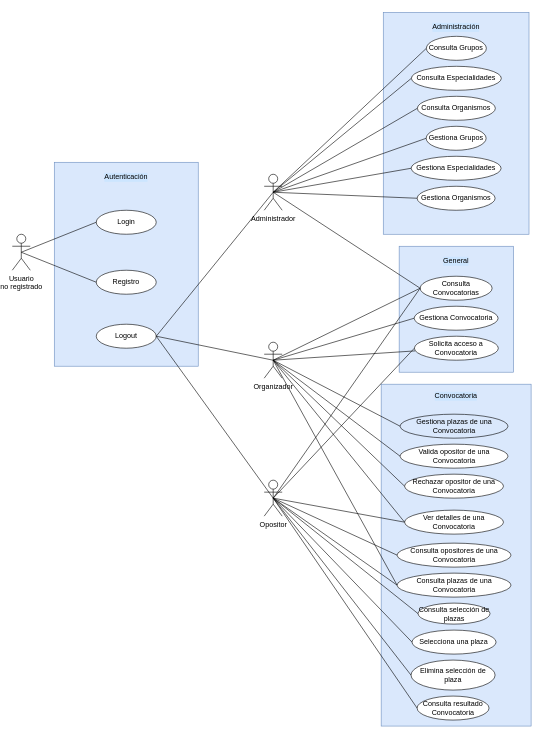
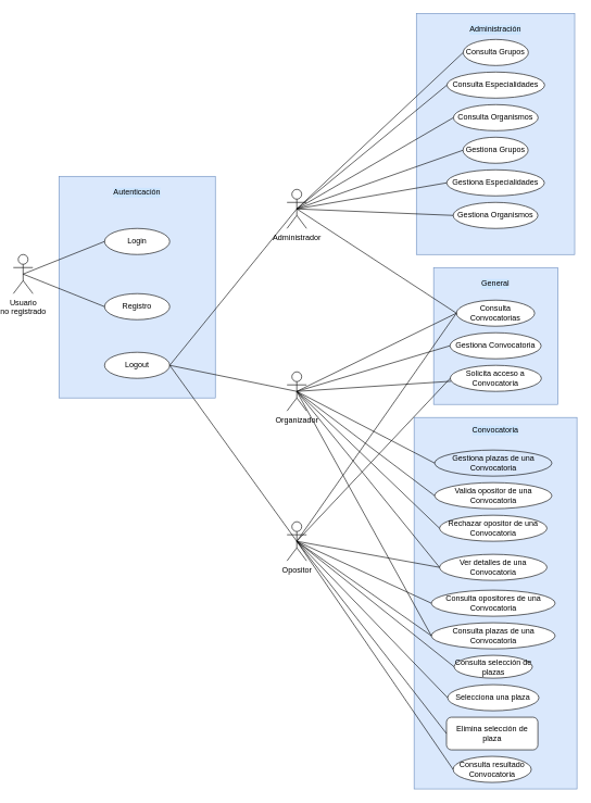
  <mxCell id="0" />
  <mxCell id="1" parent="0" />
  <mxCell id="2" value="" style="rounded=0;whiteSpace=wrap;html=1;fillColor=#dae8fc;strokeColor=#6c8ebf;" parent="1" vertex="1"><mxGeometry x="635" y="640" width="250" height="570" as="geometry" /></mxCell>
  <mxCell id="3" value="" style="rounded=0;whiteSpace=wrap;html=1;fillColor=#dae8fc;strokeColor=#6c8ebf;" parent="1" vertex="1"><mxGeometry x="665" y="410" width="190.75" height="210" as="geometry" /></mxCell>
  <mxCell id="4" value="" style="rounded=0;whiteSpace=wrap;html=1;fillColor=#dae8fc;strokeColor=#6c8ebf;" parent="1" vertex="1"><mxGeometry x="638.5" y="20" width="243" height="370" as="geometry" /></mxCell>
  <mxCell id="5" value="" style="rounded=0;whiteSpace=wrap;html=1;fillColor=#dae8fc;strokeColor=#6c8ebf;" parent="1" vertex="1"><mxGeometry x="90" y="270" width="240" height="340" as="geometry" /></mxCell>
  <mxCell id="6" value="Organizador" style="shape=umlActor;verticalLabelPosition=bottom;verticalAlign=top;html=1;outlineConnect=0;" parent="1" vertex="1"><mxGeometry x="440" y="570" width="30" height="60" as="geometry" /></mxCell>
  <mxCell id="7" value="Administrador" style="shape=umlActor;verticalLabelPosition=bottom;verticalAlign=top;html=1;outlineConnect=0;" parent="1" vertex="1"><mxGeometry x="440" y="290" width="30" height="60" as="geometry" /></mxCell>
  <mxCell id="8" value="Opositor" style="shape=umlActor;verticalLabelPosition=bottom;verticalAlign=top;html=1;outlineConnect=0;" parent="1" vertex="1"><mxGeometry x="440" y="800" width="30" height="60" as="geometry" /></mxCell>
  <mxCell id="9" value="Gestiona Grupos" style="ellipse;whiteSpace=wrap;html=1;" parent="1" vertex="1"><mxGeometry x="710" y="210" width="100" height="40" as="geometry" /></mxCell>
  <mxCell id="10" value="Login" style="ellipse;whiteSpace=wrap;html=1;" parent="1" vertex="1"><mxGeometry x="160" y="350" width="100" height="40" as="geometry" /></mxCell>
  <mxCell id="11" value="Gestiona Especialidades" style="ellipse;whiteSpace=wrap;html=1;" parent="1" vertex="1"><mxGeometry x="685" y="260" width="150" height="40" as="geometry" /></mxCell>
  <mxCell id="12" value="Gestiona Organismos" style="ellipse;whiteSpace=wrap;html=1;" parent="1" vertex="1"><mxGeometry x="695" y="310" width="130" height="40" as="geometry" /></mxCell>
  <mxCell id="13" value="" style="endArrow=none;html=1;rounded=0;entryX=0;entryY=0.5;entryDx=0;entryDy=0;exitX=0.5;exitY=0.5;exitDx=0;exitDy=0;exitPerimeter=0;" parent="1" source="7" target="9" edge="1"><mxGeometry width="50" height="50" relative="1" as="geometry"><mxPoint x="670" y="520" as="sourcePoint" /><mxPoint x="720" y="470" as="targetPoint" /></mxGeometry></mxCell>
  <mxCell id="14" value="Gestiona Convocatoria" style="ellipse;whiteSpace=wrap;html=1;" parent="1" vertex="1"><mxGeometry x="690" y="510" width="140" height="40" as="geometry" /></mxCell>
  <mxCell id="15" value="Consulta selección de plazas" style="ellipse;whiteSpace=wrap;html=1;" parent="1" vertex="1"><mxGeometry x="696.5" y="1005" width="120" height="35" as="geometry" /></mxCell>
  <mxCell id="16" value="Consulta opositores de una Convocatoria" style="ellipse;whiteSpace=wrap;html=1;" parent="1" vertex="1"><mxGeometry x="661.5" y="905" width="190" height="40" as="geometry" /></mxCell>
  <mxCell id="17" value="Consulta resultado Convocatoria" style="ellipse;whiteSpace=wrap;html=1;" parent="1" vertex="1"><mxGeometry x="694.88" y="1160" width="120" height="40" as="geometry" /></mxCell>
  <mxCell id="18" value="Gestiona plazas de una Convocatoria" style="ellipse;whiteSpace=wrap;html=1;fillColor=#dae8fc;" parent="1" vertex="1"><mxGeometry x="666.5" y="690" width="180" height="40" as="geometry" /></mxCell>
  <mxCell id="19" value="Valida opositor de una Convocatoria" style="ellipse;whiteSpace=wrap;html=1;" parent="1" vertex="1"><mxGeometry x="666.5" y="740" width="180" height="40" as="geometry" /></mxCell>
  <mxCell id="20" value="Consulta plazas de una Convocatoria" style="ellipse;whiteSpace=wrap;html=1;" parent="1" vertex="1"><mxGeometry x="661.5" y="955" width="190" height="40" as="geometry" /></mxCell>
  <mxCell id="21" value="" style="endArrow=none;html=1;rounded=0;entryX=0;entryY=0.5;entryDx=0;entryDy=0;exitX=0.5;exitY=0.5;exitDx=0;exitDy=0;exitPerimeter=0;" parent="1" source="7" target="11" edge="1"><mxGeometry width="50" height="50" relative="1" as="geometry"><mxPoint x="480" y="327.647" as="sourcePoint" /><mxPoint x="720" y="290" as="targetPoint" /></mxGeometry></mxCell>
  <mxCell id="22" value="" style="endArrow=none;html=1;rounded=0;entryX=0;entryY=0.5;entryDx=0;entryDy=0;exitX=0.5;exitY=0.5;exitDx=0;exitDy=0;exitPerimeter=0;" parent="1" source="7" target="12" edge="1"><mxGeometry width="50" height="50" relative="1" as="geometry"><mxPoint x="465" y="330" as="sourcePoint" /><mxPoint x="720" y="340" as="targetPoint" /></mxGeometry></mxCell>
  <mxCell id="23" value="Consulta Convocatorias" style="ellipse;whiteSpace=wrap;html=1;" parent="1" vertex="1"><mxGeometry x="700" y="460" width="120" height="40" as="geometry" /></mxCell>
  <mxCell id="24" value="Logout" style="ellipse;whiteSpace=wrap;html=1;" parent="1" vertex="1"><mxGeometry x="160" y="540" width="100" height="40" as="geometry" /></mxCell>
  <mxCell id="25" value="Registro" style="ellipse;whiteSpace=wrap;html=1;" parent="1" vertex="1"><mxGeometry x="160" y="450" width="100" height="40" as="geometry" /></mxCell>
  <mxCell id="26" value="Usuario &lt;br&gt;no registrado" style="shape=umlActor;verticalLabelPosition=bottom;verticalAlign=top;html=1;outlineConnect=0;" parent="1" vertex="1"><mxGeometry x="20" y="390" width="30" height="60" as="geometry" /></mxCell>
  <mxCell id="27" value="" style="endArrow=none;html=1;rounded=0;strokeColor=default;exitX=0.5;exitY=0.5;exitDx=0;exitDy=0;exitPerimeter=0;entryX=0;entryY=0.5;entryDx=0;entryDy=0;" parent="1" source="26" target="10" edge="1"><mxGeometry width="50" height="50" relative="1" as="geometry"><mxPoint x="400" y="430" as="sourcePoint" /><mxPoint x="450" y="380" as="targetPoint" /></mxGeometry></mxCell>
  <mxCell id="28" value="" style="endArrow=none;html=1;rounded=0;strokeColor=default;exitX=0.5;exitY=0.5;exitDx=0;exitDy=0;exitPerimeter=0;entryX=0;entryY=0.5;entryDx=0;entryDy=0;" parent="1" source="26" target="25" edge="1"><mxGeometry width="50" height="50" relative="1" as="geometry"><mxPoint x="400" y="430" as="sourcePoint" /><mxPoint x="450" y="380" as="targetPoint" /></mxGeometry></mxCell>
  <mxCell id="29" value="" style="endArrow=none;html=1;rounded=0;entryX=0;entryY=0.5;entryDx=0;entryDy=0;exitX=0.5;exitY=0.5;exitDx=0;exitDy=0;exitPerimeter=0;" parent="1" source="7" target="23" edge="1"><mxGeometry width="50" height="50" relative="1" as="geometry"><mxPoint x="465" y="330" as="sourcePoint" /><mxPoint x="705" y="390" as="targetPoint" /></mxGeometry></mxCell>
  <mxCell id="30" value="" style="endArrow=none;html=1;rounded=0;strokeColor=default;exitX=1;exitY=0.5;exitDx=0;exitDy=0;entryX=0.5;entryY=0.5;entryDx=0;entryDy=0;entryPerimeter=0;" parent="1" source="24" target="6" edge="1"><mxGeometry width="50" height="50" relative="1" as="geometry"><mxPoint x="380" y="660" as="sourcePoint" /><mxPoint x="430" y="610" as="targetPoint" /></mxGeometry></mxCell>
  <mxCell id="31" value="" style="endArrow=none;html=1;rounded=0;strokeColor=default;exitX=1;exitY=0.5;exitDx=0;exitDy=0;entryX=0.5;entryY=0.5;entryDx=0;entryDy=0;entryPerimeter=0;" parent="1" source="24" target="8" edge="1"><mxGeometry width="50" height="50" relative="1" as="geometry"><mxPoint x="380" y="860" as="sourcePoint" /><mxPoint x="430" y="810" as="targetPoint" /></mxGeometry></mxCell>
  <mxCell id="32" value="" style="endArrow=none;html=1;rounded=0;strokeColor=default;exitX=0;exitY=0.5;exitDx=0;exitDy=0;entryX=0.5;entryY=0.5;entryDx=0;entryDy=0;entryPerimeter=0;" parent="1" source="23" target="6" edge="1"><mxGeometry width="50" height="50" relative="1" as="geometry"><mxPoint x="380" y="590" as="sourcePoint" /><mxPoint x="430" y="540" as="targetPoint" /></mxGeometry></mxCell>
  <mxCell id="33" value="" style="endArrow=none;html=1;rounded=0;strokeColor=default;exitX=0;exitY=0.5;exitDx=0;exitDy=0;entryX=0.5;entryY=0.5;entryDx=0;entryDy=0;entryPerimeter=0;" parent="1" source="23" target="8" edge="1"><mxGeometry width="50" height="50" relative="1" as="geometry"><mxPoint x="380" y="660" as="sourcePoint" /><mxPoint x="430" y="610" as="targetPoint" /></mxGeometry></mxCell>
  <mxCell id="34" value="" style="endArrow=none;html=1;rounded=0;strokeColor=default;exitX=1;exitY=0.5;exitDx=0;exitDy=0;entryX=0.5;entryY=0.5;entryDx=0;entryDy=0;entryPerimeter=0;" parent="1" source="24" target="7" edge="1"><mxGeometry width="50" height="50" relative="1" as="geometry"><mxPoint x="380" y="660" as="sourcePoint" /><mxPoint x="420" y="400" as="targetPoint" /></mxGeometry></mxCell>
  <mxCell id="35" value="Ver detalles de una Convocatoria" style="ellipse;whiteSpace=wrap;html=1;" parent="1" vertex="1"><mxGeometry x="674" y="850" width="165" height="40" as="geometry" /></mxCell>
  <mxCell id="36" value="" style="endArrow=none;html=1;rounded=0;exitX=0.5;exitY=0.5;exitDx=0;exitDy=0;exitPerimeter=0;entryX=0;entryY=0.5;entryDx=0;entryDy=0;" parent="1" source="6" target="14" edge="1"><mxGeometry width="50" height="50" relative="1" as="geometry"><mxPoint x="520" y="640" as="sourcePoint" /><mxPoint x="570" y="590" as="targetPoint" /></mxGeometry></mxCell>
  <mxCell id="37" value="" style="endArrow=none;html=1;rounded=0;exitX=0.5;exitY=0.5;exitDx=0;exitDy=0;exitPerimeter=0;entryX=0;entryY=0.5;entryDx=0;entryDy=0;" parent="1" source="6" target="18" edge="1"><mxGeometry width="50" height="50" relative="1" as="geometry"><mxPoint x="465" y="610" as="sourcePoint" /><mxPoint x="700" y="570" as="targetPoint" /></mxGeometry></mxCell>
  <mxCell id="38" value="" style="endArrow=none;html=1;rounded=0;entryX=0;entryY=0.5;entryDx=0;entryDy=0;exitX=0.5;exitY=0.5;exitDx=0;exitDy=0;exitPerimeter=0;" parent="1" source="6" target="19" edge="1"><mxGeometry width="50" height="50" relative="1" as="geometry"><mxPoint x="500" y="660" as="sourcePoint" /><mxPoint x="710" y="580" as="targetPoint" /></mxGeometry></mxCell>
  <mxCell id="39" value="" style="endArrow=none;html=1;rounded=0;entryX=0;entryY=0.5;entryDx=0;entryDy=0;exitX=0.5;exitY=0.5;exitDx=0;exitDy=0;exitPerimeter=0;" parent="1" source="6" target="35" edge="1"><mxGeometry width="50" height="50" relative="1" as="geometry"><mxPoint x="465" y="610" as="sourcePoint" /><mxPoint x="680" y="670" as="targetPoint" /></mxGeometry></mxCell>
  <mxCell id="40" value="" style="endArrow=none;html=1;rounded=0;exitX=0.5;exitY=0.5;exitDx=0;exitDy=0;exitPerimeter=0;" parent="1" source="6" target="57" edge="1"><mxGeometry width="50" height="50" relative="1" as="geometry"><mxPoint x="490" y="680" as="sourcePoint" /><mxPoint x="690" y="680" as="targetPoint" /></mxGeometry></mxCell>
  <mxCell id="41" value="" style="endArrow=none;html=1;rounded=0;entryX=0;entryY=0.5;entryDx=0;entryDy=0;exitX=0.5;exitY=0.5;exitDx=0;exitDy=0;exitPerimeter=0;" parent="1" source="6" target="20" edge="1"><mxGeometry width="50" height="50" relative="1" as="geometry"><mxPoint x="485" y="630" as="sourcePoint" /><mxPoint x="700" y="690" as="targetPoint" /></mxGeometry></mxCell>
  <mxCell id="42" value="" style="endArrow=none;html=1;rounded=0;exitX=0.5;exitY=0.5;exitDx=0;exitDy=0;exitPerimeter=0;entryX=0;entryY=0.5;entryDx=0;entryDy=0;" parent="1" source="8" target="15" edge="1"><mxGeometry width="50" height="50" relative="1" as="geometry"><mxPoint x="465" y="840" as="sourcePoint" /><mxPoint x="710" y="885" as="targetPoint" /></mxGeometry></mxCell>
  <mxCell id="43" value="" style="endArrow=none;html=1;rounded=0;exitX=0.5;exitY=0.5;exitDx=0;exitDy=0;exitPerimeter=0;entryX=0;entryY=0.5;entryDx=0;entryDy=0;" parent="1" source="8" target="17" edge="1"><mxGeometry width="50" height="50" relative="1" as="geometry"><mxPoint x="475" y="850" as="sourcePoint" /><mxPoint x="720" y="895" as="targetPoint" /></mxGeometry></mxCell>
  <mxCell id="44" value="" style="endArrow=none;html=1;rounded=0;exitX=0.5;exitY=0.5;exitDx=0;exitDy=0;exitPerimeter=0;entryX=0;entryY=0.5;entryDx=0;entryDy=0;" parent="1" source="8" target="20" edge="1"><mxGeometry width="50" height="50" relative="1" as="geometry"><mxPoint x="485" y="860" as="sourcePoint" /><mxPoint x="730" y="905" as="targetPoint" /></mxGeometry></mxCell>
  <mxCell id="45" value="" style="endArrow=none;html=1;rounded=0;entryX=0;entryY=0.5;entryDx=0;entryDy=0;exitX=0.5;exitY=0.5;exitDx=0;exitDy=0;exitPerimeter=0;" parent="1" source="8" target="16" edge="1"><mxGeometry width="50" height="50" relative="1" as="geometry"><mxPoint x="520" y="790" as="sourcePoint" /><mxPoint x="740" y="915" as="targetPoint" /></mxGeometry></mxCell>
  <mxCell id="46" value="" style="endArrow=none;html=1;rounded=0;entryX=0;entryY=0.5;entryDx=0;entryDy=0;exitX=0.5;exitY=0.5;exitDx=0;exitDy=0;exitPerimeter=0;" parent="1" source="8" target="35" edge="1"><mxGeometry width="50" height="50" relative="1" as="geometry"><mxPoint x="510" y="780" as="sourcePoint" /><mxPoint x="675" y="780" as="targetPoint" /></mxGeometry></mxCell>
  <mxCell id="47" value="Autenticación" style="text;html=1;strokeColor=none;fillColor=none;align=center;verticalAlign=middle;whiteSpace=wrap;rounded=0;labelBackgroundColor=#CCE5FF;" parent="1" vertex="1"><mxGeometry x="180" y="280" width="60" height="30" as="geometry" /></mxCell>
  <mxCell id="48" value="Administración" style="text;html=1;strokeColor=none;fillColor=none;align=center;verticalAlign=middle;whiteSpace=wrap;rounded=0;labelBackgroundColor=#CCE5FF;" parent="1" vertex="1"><mxGeometry x="730" y="30" width="60" height="30" as="geometry" /></mxCell>
  <mxCell id="49" value="General" style="text;html=1;strokeColor=none;fillColor=none;align=center;verticalAlign=middle;whiteSpace=wrap;rounded=0;labelBackgroundColor=#CCE5FF;" parent="1" vertex="1"><mxGeometry x="730" y="420" width="60" height="30" as="geometry" /></mxCell>
  <mxCell id="50" value="Convocatoria" style="text;html=1;strokeColor=none;fillColor=none;align=center;verticalAlign=middle;whiteSpace=wrap;rounded=0;labelBackgroundColor=#CCE5FF;" parent="1" vertex="1"><mxGeometry x="730" y="645" width="60" height="30" as="geometry" /></mxCell>
  <mxCell id="51" value="&lt;div&gt;Consulta Grupos&lt;/div&gt;" style="ellipse;whiteSpace=wrap;html=1;" vertex="1" parent="1"><mxGeometry x="710.38" y="60" width="100" height="40" as="geometry" /></mxCell>
  <mxCell id="52" value="Consulta Especialidades" style="ellipse;whiteSpace=wrap;html=1;" vertex="1" parent="1"><mxGeometry x="685.38" y="110" width="150" height="40" as="geometry" /></mxCell>
  <mxCell id="53" value="Consulta Organismos" style="ellipse;whiteSpace=wrap;html=1;" vertex="1" parent="1"><mxGeometry x="695.38" y="160" width="130" height="40" as="geometry" /></mxCell>
  <mxCell id="54" value="" style="endArrow=none;html=1;rounded=0;entryX=0;entryY=0.5;entryDx=0;entryDy=0;exitX=0.5;exitY=0.5;exitDx=0;exitDy=0;exitPerimeter=0;" edge="1" parent="1" source="7" target="53"><mxGeometry width="50" height="50" relative="1" as="geometry"><mxPoint x="465" y="330" as="sourcePoint" /><mxPoint x="720" y="240" as="targetPoint" /></mxGeometry></mxCell>
  <mxCell id="55" value="" style="endArrow=none;html=1;rounded=0;entryX=0;entryY=0.5;entryDx=0;entryDy=0;exitX=0.5;exitY=0.5;exitDx=0;exitDy=0;exitPerimeter=0;" edge="1" parent="1" source="7" target="52"><mxGeometry width="50" height="50" relative="1" as="geometry"><mxPoint x="465" y="330" as="sourcePoint" /><mxPoint x="705.38" y="190" as="targetPoint" /></mxGeometry></mxCell>
  <mxCell id="56" value="" style="endArrow=none;html=1;rounded=0;entryX=0;entryY=0.5;entryDx=0;entryDy=0;exitX=0.5;exitY=0.5;exitDx=0;exitDy=0;exitPerimeter=0;" edge="1" parent="1" source="7" target="51"><mxGeometry width="50" height="50" relative="1" as="geometry"><mxPoint x="475" y="340" as="sourcePoint" /><mxPoint x="715.38" y="200" as="targetPoint" /></mxGeometry></mxCell>
  <mxCell id="57" value="Solicita acceso a Convocatoria" style="ellipse;whiteSpace=wrap;html=1;" vertex="1" parent="1"><mxGeometry x="690.38" y="560" width="140" height="40" as="geometry" /></mxCell>
  <mxCell id="58" value="" style="endArrow=none;html=1;rounded=0;exitX=0.5;exitY=0.5;exitDx=0;exitDy=0;exitPerimeter=0;entryX=0;entryY=0.5;entryDx=0;entryDy=0;" edge="1" parent="1" source="8" target="57"><mxGeometry width="50" height="50" relative="1" as="geometry"><mxPoint x="465" y="610" as="sourcePoint" /><mxPoint x="700" y="540" as="targetPoint" /></mxGeometry></mxCell>
  <mxCell id="59" value="Rechazar opositor de una Convocatoria" style="ellipse;whiteSpace=wrap;html=1;" vertex="1" parent="1"><mxGeometry x="674" y="790" width="165" height="40" as="geometry" /></mxCell>
  <mxCell id="60" value="" style="endArrow=none;html=1;rounded=0;entryX=0;entryY=0.5;entryDx=0;entryDy=0;exitX=0.5;exitY=0.5;exitDx=0;exitDy=0;exitPerimeter=0;" edge="1" parent="1" source="6" target="59"><mxGeometry width="50" height="50" relative="1" as="geometry"><mxPoint x="465" y="610" as="sourcePoint" /><mxPoint x="676.5" y="790" as="targetPoint" /></mxGeometry></mxCell>
  <mxCell id="61" value="Selecciona una plaza" style="ellipse;whiteSpace=wrap;html=1;" vertex="1" parent="1"><mxGeometry x="686.38" y="1050" width="140.25" height="40" as="geometry" /></mxCell>
- <mxCell id="62" value="Elimina selección de plaza" style="ellipse;whiteSpace=wrap;html=1;" vertex="1" parent="1"><mxGeometry x="684.75" y="1100" width="140.25" height="50" as="geometry" /></mxCell>
+ <mxCell id="62" value="Elimina selección de plaza" style="whiteSpace=wrap;html=1;rounded=1;" vertex="1" parent="1"><mxGeometry x="684.75" y="1100" width="140.25" height="50" as="geometry" /></mxCell>
  <mxCell id="63" value="" style="endArrow=none;html=1;rounded=0;entryX=0;entryY=0.5;entryDx=0;entryDy=0;exitX=0.5;exitY=0.5;exitDx=0;exitDy=0;exitPerimeter=0;" edge="1" parent="1" source="8" target="62"><mxGeometry width="50" height="50" relative="1" as="geometry"><mxPoint x="450" y="920" as="sourcePoint" /><mxPoint x="706.5" y="1180" as="targetPoint" /></mxGeometry></mxCell>
  <mxCell id="64" value="" style="endArrow=none;html=1;rounded=0;entryX=0;entryY=0.5;entryDx=0;entryDy=0;exitX=0.5;exitY=0.5;exitDx=0;exitDy=0;exitPerimeter=0;" edge="1" parent="1" source="8" target="61"><mxGeometry width="50" height="50" relative="1" as="geometry"><mxPoint x="465" y="840" as="sourcePoint" /><mxPoint x="706.5" y="1130" as="targetPoint" /></mxGeometry></mxCell>
